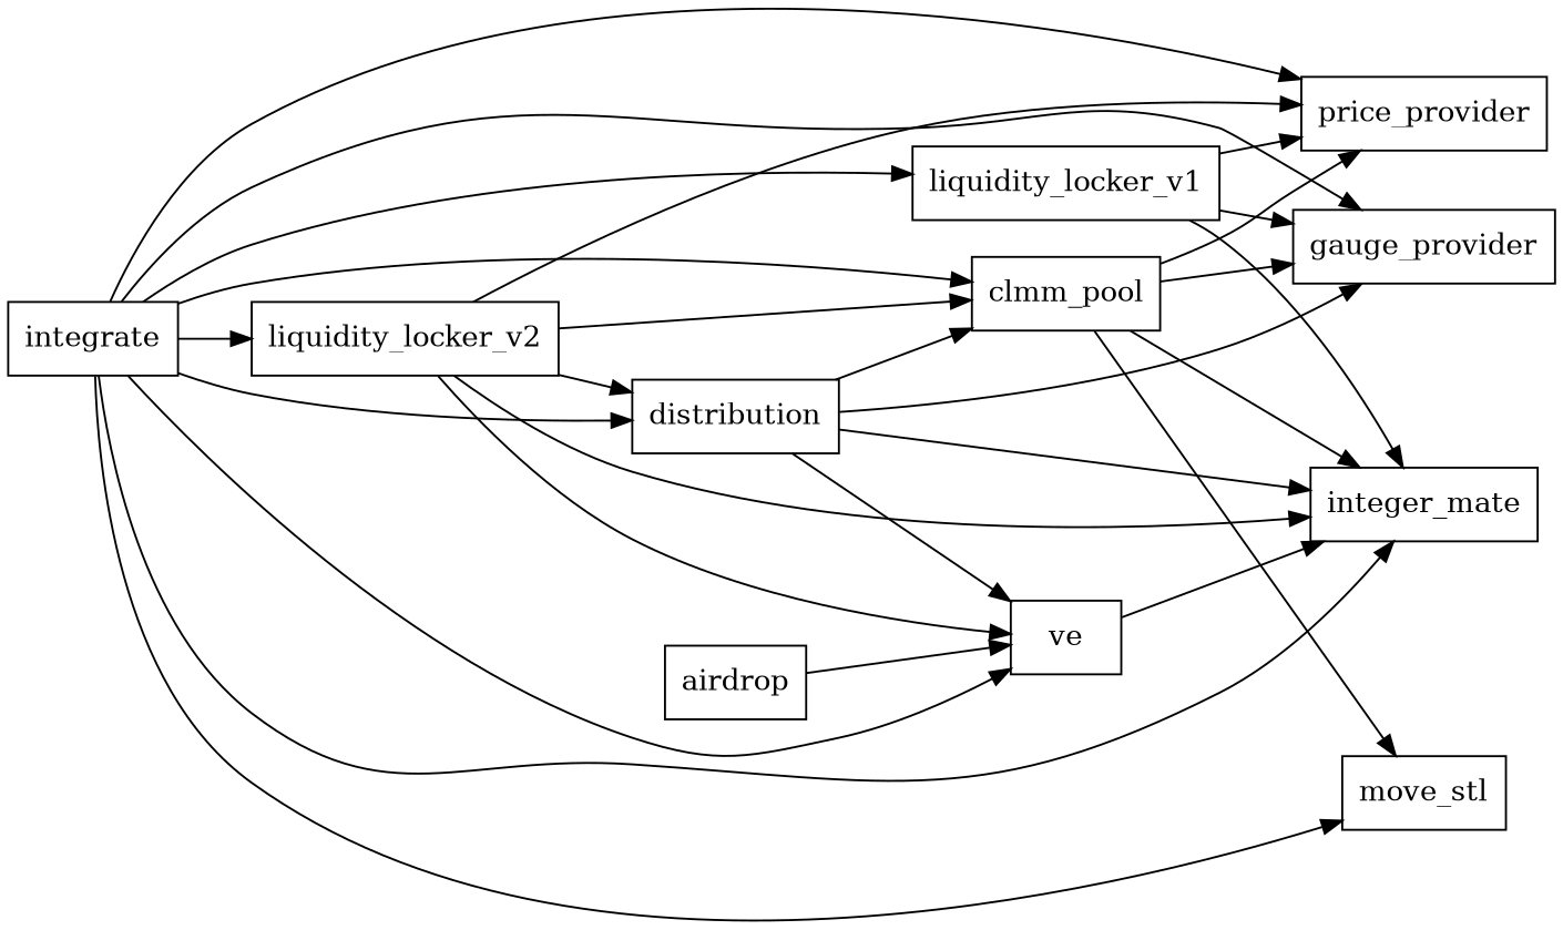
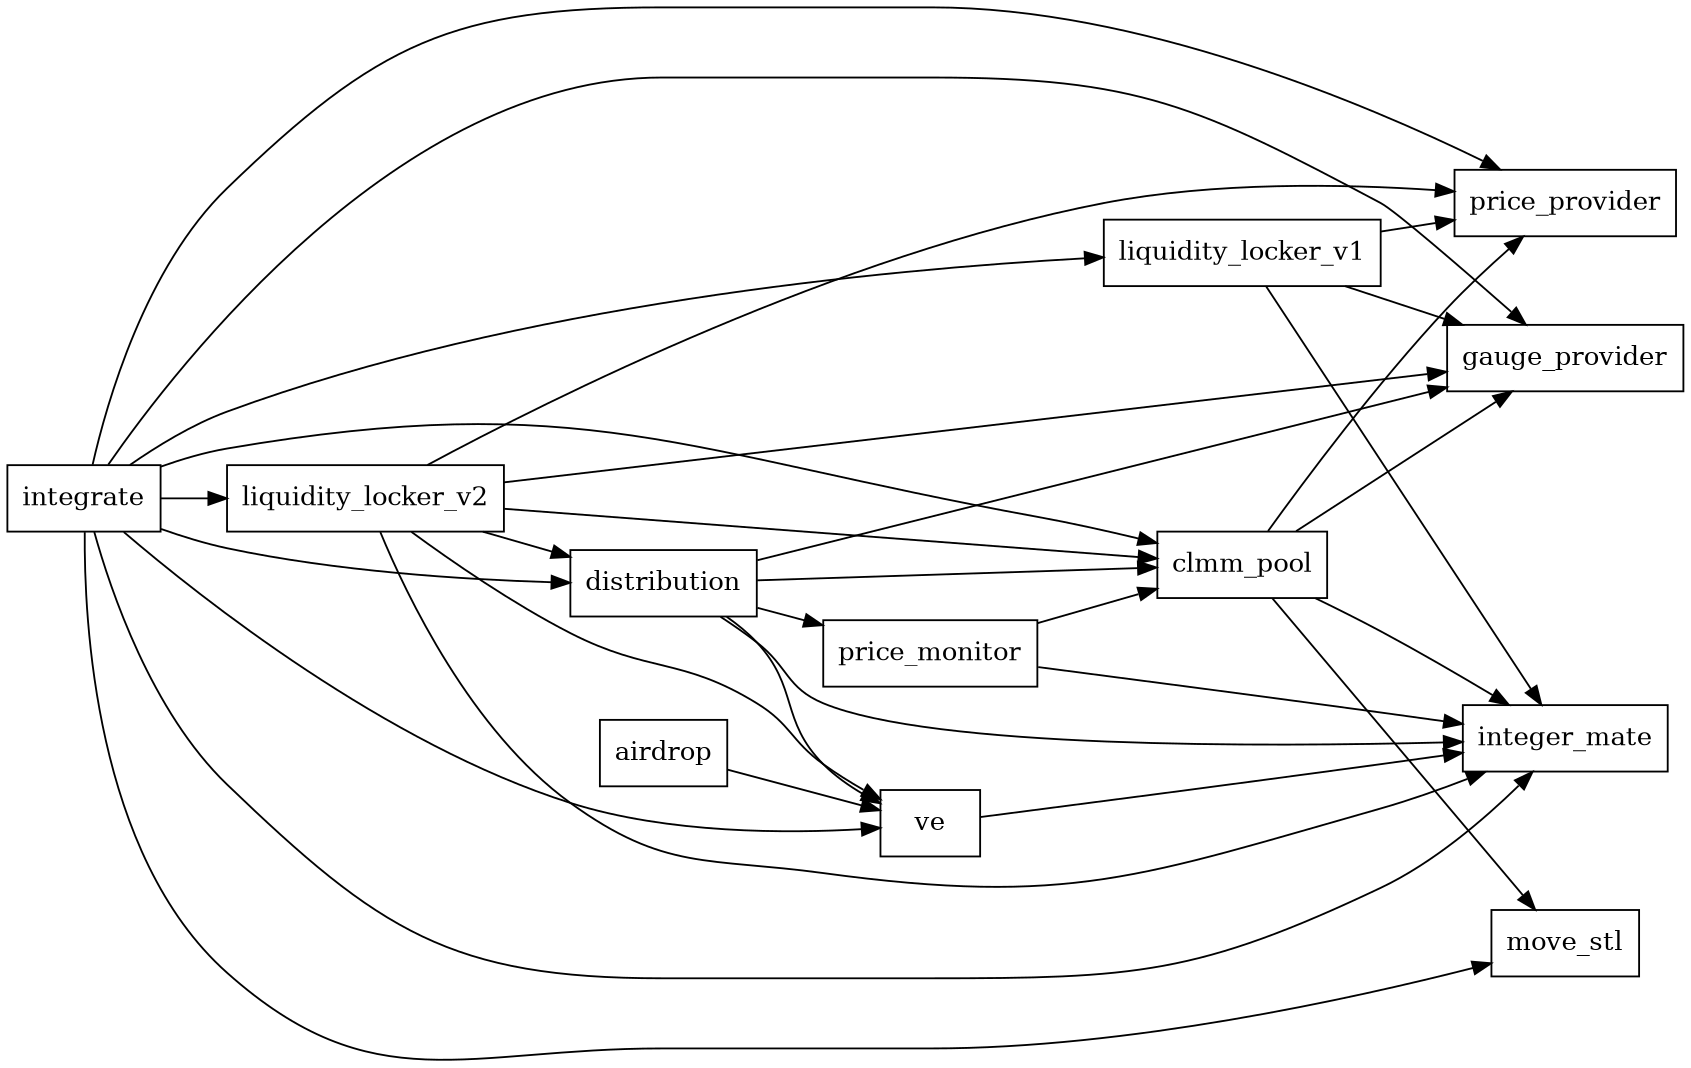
  digraph {
    rankdir=LR
    node [shape=box]
    integrate
    clmm_pool
    price_provider
    liquidity_locker_v1
    liquidity_locker_v2
    integer_mate
    n7 [label=gauge_provider]
    distribution
    move_stl
    ve
+   price_monitor
    airdrop
    integrate -> clmm_pool
    integrate -> price_provider
    integrate -> liquidity_locker_v1
    integrate -> liquidity_locker_v2
    integrate -> integer_mate
    integrate -> n7
    integrate -> distribution
    integrate -> move_stl
    integrate -> ve
    clmm_pool -> price_provider
    clmm_pool -> integer_mate
    clmm_pool -> n7
    clmm_pool -> move_stl
    liquidity_locker_v1 -> price_provider
    liquidity_locker_v1 -> integer_mate
    liquidity_locker_v1 -> n7
    liquidity_locker_v2 -> clmm_pool
    liquidity_locker_v2 -> price_provider
    liquidity_locker_v2 -> integer_mate
+   liquidity_locker_v2 -> n7
    liquidity_locker_v2 -> distribution
    liquidity_locker_v2 -> ve
    distribution -> clmm_pool
    distribution -> integer_mate
    distribution -> n7
    distribution -> ve
+   distribution -> price_monitor
    ve -> integer_mate
+   price_monitor -> clmm_pool
+   price_monitor -> integer_mate
    airdrop -> ve
  }
